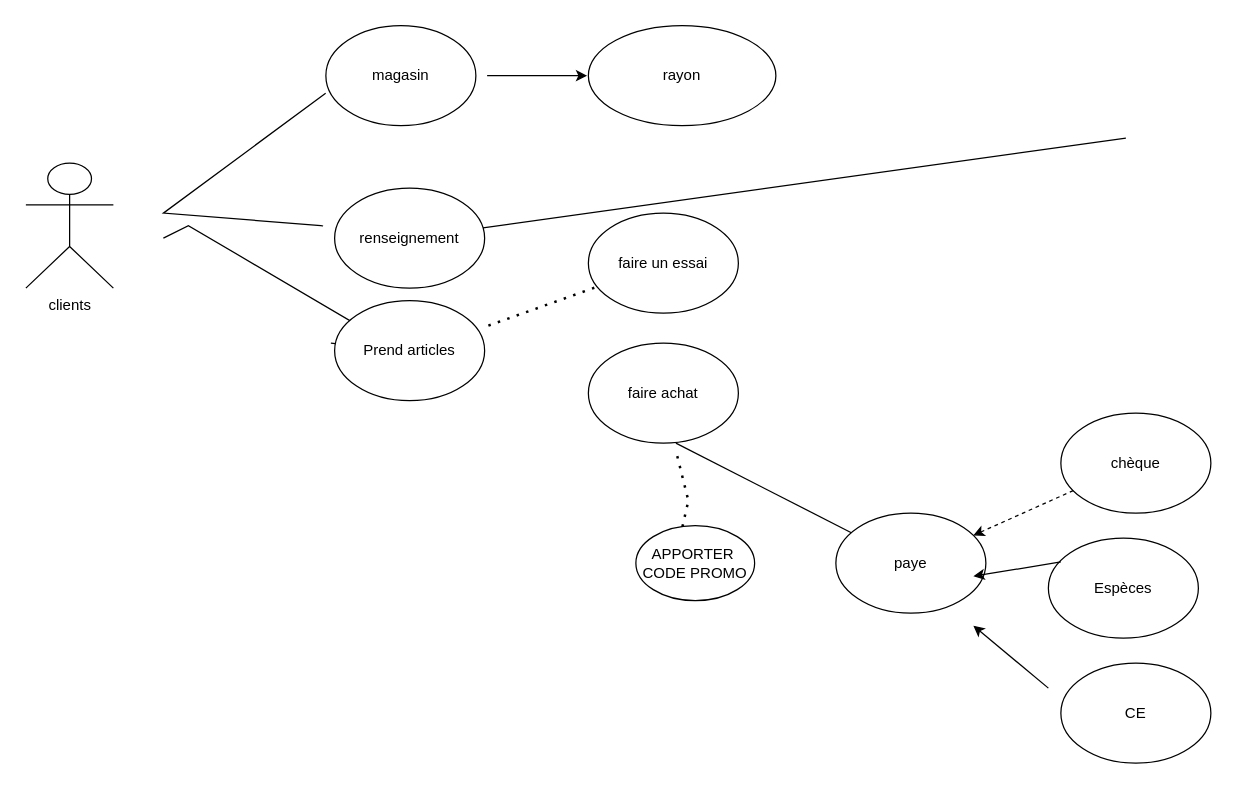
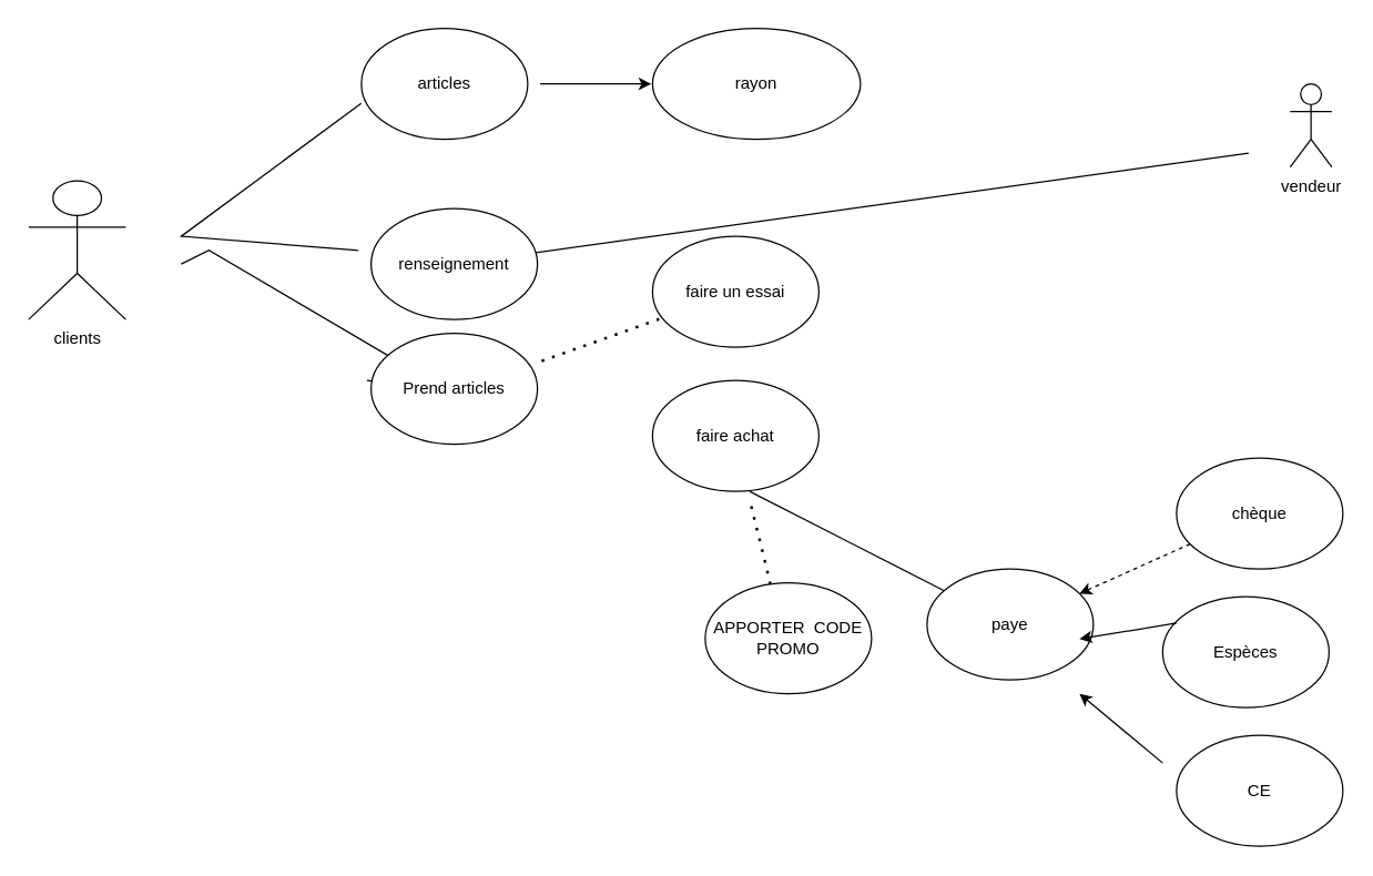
  <mxCell id="0" />
  <mxCell id="1" parent="0" />
  <mxCell id="2" value="clients" style="shape=umlActor;verticalLabelPosition=bottom;verticalAlign=top;html=1;outlineConnect=0;" vertex="1" parent="1"><mxGeometry x="20" y="130" width="70" height="100" as="geometry" /></mxCell>
- <mxCell id="3" value="magasin" style="ellipse;whiteSpace=wrap;html=1;" vertex="1" parent="1"><mxGeometry x="260" y="20" width="120" height="80" as="geometry" /></mxCell>
+ <mxCell id="3" value="articles" style="ellipse;whiteSpace=wrap;html=1;" vertex="1" parent="1"><mxGeometry x="260" y="20" width="120" height="80" as="geometry" /></mxCell>
  <mxCell id="4" value="rayon" style="ellipse;whiteSpace=wrap;html=1;" vertex="1" parent="1"><mxGeometry x="470" y="20" width="150" height="80" as="geometry" /></mxCell>
  <mxCell id="5" value="renseignement " style="ellipse;whiteSpace=wrap;html=1;" vertex="1" parent="1"><mxGeometry x="267" y="150" width="120" height="80" as="geometry" /></mxCell>
  <mxCell id="6" value="paye" style="ellipse;whiteSpace=wrap;html=1;" vertex="1" parent="1"><mxGeometry x="668" y="410" width="120" height="80" as="geometry" /></mxCell>
  <mxCell id="7" value="" style="endArrow=none;html=1;rounded=0;" edge="1" parent="1"><mxGeometry width="50" height="50" relative="1" as="geometry"><mxPoint x="257.791" y="180.299" as="sourcePoint" /><mxPoint x="259.82" y="74.045" as="targetPoint" /><Array as="points"><mxPoint x="256" y="180" /><mxPoint x="130" y="170" /></Array></mxGeometry></mxCell>
  <mxCell id="8" value="" style="endArrow=none;html=1;rounded=0;" edge="1" parent="1" target="6"><mxGeometry width="50" height="50" relative="1" as="geometry"><mxPoint x="540" y="354" as="sourcePoint" /><mxPoint x="670" y="434" as="targetPoint" /></mxGeometry></mxCell>
  <mxCell id="9" value="" style="endArrow=classic;html=1;rounded=0;" edge="1" parent="1"><mxGeometry width="50" height="50" relative="1" as="geometry"><mxPoint x="389" y="60" as="sourcePoint" /><mxPoint x="469" y="60" as="targetPoint" /></mxGeometry></mxCell>
  <mxCell id="10" value="faire achat" style="ellipse;whiteSpace=wrap;html=1;" vertex="1" parent="1"><mxGeometry x="470" y="274" width="120" height="80" as="geometry" /></mxCell>
  <mxCell id="11" value="" style="endArrow=none;html=1;rounded=0;entryX=-0.025;entryY=0.425;entryDx=0;entryDy=0;entryPerimeter=0;" edge="1" parent="1" target="13"><mxGeometry width="50" height="50" relative="1" as="geometry"><mxPoint x="130" y="190" as="sourcePoint" /><mxPoint x="530" y="240" as="targetPoint" /><Array as="points"><mxPoint x="150" y="180" /><mxPoint x="320" y="280" /></Array></mxGeometry></mxCell>
+ <mxCell id="12" value="vendeur" style="shape=umlActor;verticalLabelPosition=bottom;verticalAlign=top;html=1;outlineConnect=0;" vertex="1" parent="1"><mxGeometry x="930" y="60" width="30" height="60" as="geometry" /></mxCell>
  <mxCell id="13" value="Prend articles " style="ellipse;whiteSpace=wrap;html=1;" vertex="1" parent="1"><mxGeometry x="267" y="240" width="120" height="80" as="geometry" /></mxCell>
  <mxCell id="14" value="faire un essai" style="ellipse;whiteSpace=wrap;html=1;" vertex="1" parent="1"><mxGeometry x="470" y="170" width="120" height="80" as="geometry" /></mxCell>
  <mxCell id="15" value="" style="endArrow=none;dashed=1;html=1;dashPattern=1 3;strokeWidth=2;rounded=0;" edge="1" parent="1" target="14"><mxGeometry width="50" height="50" relative="1" as="geometry"><mxPoint x="390" y="260" as="sourcePoint" /><mxPoint x="460" y="210" as="targetPoint" /></mxGeometry></mxCell>
  <mxCell id="16" value="chèque " style="ellipse;whiteSpace=wrap;html=1;" vertex="1" parent="1"><mxGeometry x="848" y="330" width="120" height="80" as="geometry" /></mxCell>
  <mxCell id="17" value="Espèces " style="ellipse;whiteSpace=wrap;html=1;" vertex="1" parent="1"><mxGeometry x="838" y="430" width="120" height="80" as="geometry" /></mxCell>
  <mxCell id="18" value="CE " style="ellipse;whiteSpace=wrap;html=1;" vertex="1" parent="1"><mxGeometry x="848" y="530" width="120" height="80" as="geometry" /></mxCell>
  <mxCell id="19" value="" style="endArrow=classic;html=1;rounded=0;dashed=1;" edge="1" parent="1" source="16" target="6"><mxGeometry width="50" height="50" relative="1" as="geometry"><mxPoint x="778" y="390" as="sourcePoint" /><mxPoint x="828" y="340" as="targetPoint" /></mxGeometry></mxCell>
  <mxCell id="20" value="" style="endArrow=classic;html=1;rounded=0;entryX=0.625;entryY=-0.025;entryDx=0;entryDy=0;entryPerimeter=0;exitX=0.083;exitY=0.238;exitDx=0;exitDy=0;exitPerimeter=0;" edge="1" parent="1" source="17"><mxGeometry width="50" height="50" relative="1" as="geometry"><mxPoint x="848" y="439.5" as="sourcePoint" /><mxPoint x="778" y="460.5" as="targetPoint" /></mxGeometry></mxCell>
  <mxCell id="21" value="" style="endArrow=classic;html=1;rounded=0;" edge="1" parent="1"><mxGeometry width="50" height="50" relative="1" as="geometry"><mxPoint x="838" y="550" as="sourcePoint" /><mxPoint x="778" y="500" as="targetPoint" /></mxGeometry></mxCell>
- <mxCell id="22" value="APPORTER&amp;nbsp; CODE PROMO" style="ellipse;whiteSpace=wrap;html=1;" vertex="1" parent="1"><mxGeometry x="508" y="420" width="95" height="60" as="geometry" /></mxCell>
+ <mxCell id="22" value="APPORTER&amp;nbsp; CODE PROMO" style="ellipse;whiteSpace=wrap;html=1;" vertex="1" parent="1"><mxGeometry x="508" y="420" width="120" height="80" as="geometry" /></mxCell>
  <mxCell id="23" value="" style="endArrow=none;dashed=1;html=1;dashPattern=1 3;strokeWidth=2;rounded=0;exitX=0.392;exitY=0.013;exitDx=0;exitDy=0;exitPerimeter=0;" edge="1" parent="1" source="22"><mxGeometry width="50" height="50" relative="1" as="geometry"><mxPoint x="560" y="410" as="sourcePoint" /><mxPoint x="540" y="360" as="targetPoint" /><Array as="points"><mxPoint x="550" y="400" /></Array></mxGeometry></mxCell>
  <mxCell id="24" value="" style="endArrow=none;html=1;rounded=0;" edge="1" parent="1" source="5"><mxGeometry width="50" height="50" relative="1" as="geometry"><mxPoint x="960" y="320" as="sourcePoint" /><mxPoint x="900" y="110" as="targetPoint" /></mxGeometry></mxCell>
